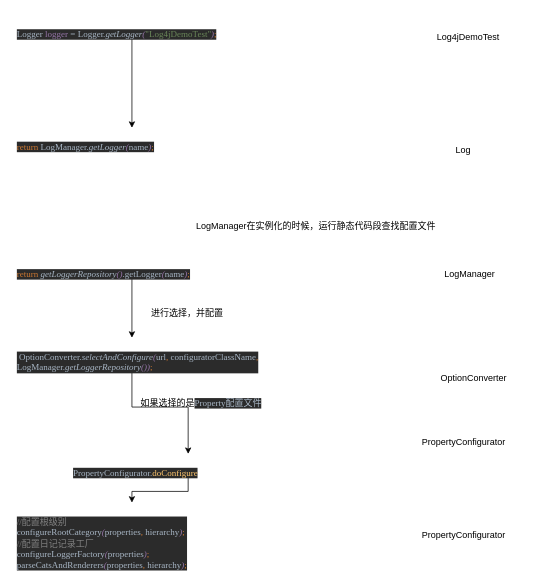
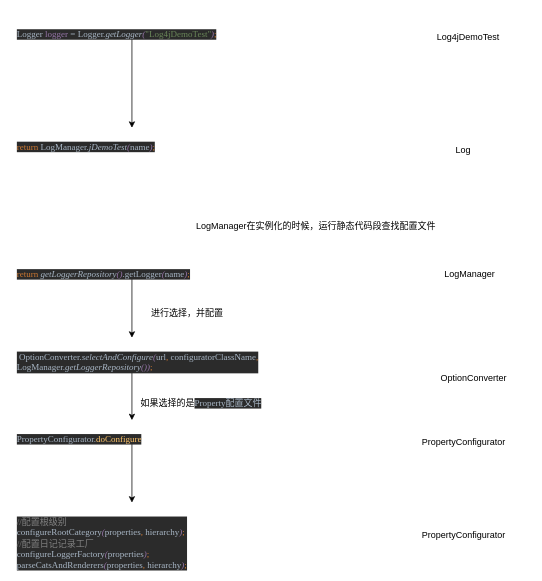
  <mxCell id="0" />
  <mxCell id="1" parent="0" />
  <mxCell id="2" value="" style="edgeStyle=orthogonalEdgeStyle;rounded=0;orthogonalLoop=1;jettySize=auto;html=1;" edge="1" parent="1" source="3" target="4"><mxGeometry relative="1" as="geometry" /></mxCell>
  <mxCell id="3" value="&lt;pre style=&quot;background-color: #2b2b2b ; color: #a9b7c6 ; font-family: &amp;#34;menlo&amp;#34; ; font-size: 9.0pt&quot;&gt;Logger &lt;span style=&quot;color: #9876aa&quot;&gt;logger &lt;/span&gt;= Logger.&lt;span style=&quot;font-style: italic&quot;&gt;getLogger&lt;/span&gt;&lt;span style=&quot;color: #9876aa ; font-style: italic&quot;&gt;(&lt;/span&gt;&lt;span style=&quot;color: #6a8759&quot;&gt;&quot;Log4jDemoTest&quot;&lt;/span&gt;&lt;span style=&quot;color: #9876aa ; font-style: italic&quot;&gt;)&lt;/span&gt;&lt;span style=&quot;color: #cc7832&quot;&gt;;&lt;/span&gt;&lt;/pre&gt;" style="text;html=1;" vertex="1" parent="1"><mxGeometry x="20" y="20" width="310" height="30" as="geometry" /></mxCell>
- <mxCell id="4" value="&lt;pre style=&quot;background-color: #2b2b2b ; color: #a9b7c6 ; font-family: &amp;#34;menlo&amp;#34; ; font-size: 9.0pt&quot;&gt;&lt;span style=&quot;color: #cc7832&quot;&gt;return &lt;/span&gt;LogManager.&lt;span style=&quot;font-style: italic&quot;&gt;getLogger&lt;/span&gt;&lt;span style=&quot;color: #9876aa ; font-style: italic&quot;&gt;(&lt;/span&gt;name&lt;span style=&quot;color: #9876aa ; font-style: italic&quot;&gt;)&lt;/span&gt;&lt;span style=&quot;color: #cc7832&quot;&gt;;&lt;/span&gt;&lt;/pre&gt;" style="text;html=1;" vertex="1" parent="1"><mxGeometry x="20" y="170" width="310" height="30" as="geometry" /></mxCell>
+ <mxCell id="4" value="&lt;pre style=&quot;background-color: #2b2b2b ; color: #a9b7c6 ; font-family: &amp;#34;menlo&amp;#34; ; font-size: 9.0pt&quot;&gt;&lt;span style=&quot;color: #cc7832&quot;&gt;return &lt;/span&gt;LogManager.&lt;span style=&quot;font-style: italic&quot;&gt;jDemoTest&lt;/span&gt;&lt;span style=&quot;color: #9876aa ; font-style: italic&quot;&gt;(&lt;/span&gt;name&lt;span style=&quot;color: #9876aa ; font-style: italic&quot;&gt;)&lt;/span&gt;&lt;span style=&quot;color: #cc7832&quot;&gt;;&lt;/span&gt;&lt;/pre&gt;" style="text;html=1;" vertex="1" parent="1"><mxGeometry x="20" y="170" width="310" height="30" as="geometry" /></mxCell>
  <mxCell id="5" value="" style="edgeStyle=orthogonalEdgeStyle;rounded=0;orthogonalLoop=1;jettySize=auto;html=1;" edge="1" parent="1" source="6" target="8"><mxGeometry relative="1" as="geometry" /></mxCell>
  <mxCell id="6" value="&lt;pre style=&quot;background-color: #2b2b2b ; color: #a9b7c6 ; font-family: &amp;#34;menlo&amp;#34; ; font-size: 9.0pt&quot;&gt;&lt;pre style=&quot;font-family: &amp;#34;menlo&amp;#34; ; font-size: 9pt&quot;&gt;&lt;span style=&quot;color: #cc7832&quot;&gt;return &lt;/span&gt;&lt;span style=&quot;font-style: italic&quot;&gt;getLoggerRepository&lt;/span&gt;&lt;span style=&quot;color: #9876aa ; font-style: italic&quot;&gt;()&lt;/span&gt;.getLogger&lt;span style=&quot;color: #9876aa ; font-style: italic&quot;&gt;(&lt;/span&gt;name&lt;span style=&quot;color: #9876aa ; font-style: italic&quot;&gt;)&lt;/span&gt;&lt;span style=&quot;color: #cc7832&quot;&gt;;&lt;/span&gt;&lt;/pre&gt;&lt;/pre&gt;" style="text;html=1;" vertex="1" parent="1"><mxGeometry x="20" y="340" width="310" height="30" as="geometry" /></mxCell>
  <mxCell id="7" value="" style="edgeStyle=orthogonalEdgeStyle;rounded=0;orthogonalLoop=1;jettySize=auto;html=1;" edge="1" parent="1" source="8" target="10"><mxGeometry relative="1" as="geometry" /></mxCell>
  <mxCell id="8" value="&lt;pre style=&quot;background-color: #2b2b2b ; color: #a9b7c6 ; font-family: &amp;#34;menlo&amp;#34; ; font-size: 9.0pt&quot;&gt;&lt;pre style=&quot;font-family: &amp;#34;menlo&amp;#34; ; font-size: 9pt&quot;&gt;&lt;pre style=&quot;font-family: &amp;#34;menlo&amp;#34; ; font-size: 9pt&quot;&gt; OptionConverter.&lt;span style=&quot;font-style: italic&quot;&gt;selectAndConfigure&lt;/span&gt;&lt;span style=&quot;color: #9876aa ; font-style: italic&quot;&gt;(&lt;/span&gt;url&lt;span style=&quot;color: #cc7832&quot;&gt;, &lt;/span&gt;configuratorClassName&lt;span style=&quot;color: #cc7832&quot;&gt;,&lt;br&gt;&lt;/span&gt;LogManager.&lt;span style=&quot;font-style: italic&quot;&gt;getLoggerRepository&lt;/span&gt;&lt;span style=&quot;color: #9876aa ; font-style: italic&quot;&gt;())&lt;/span&gt;&lt;span style=&quot;color: #cc7832&quot;&gt;;&lt;/span&gt;&lt;/pre&gt;&lt;/pre&gt;&lt;/pre&gt;" style="text;html=1;" vertex="1" parent="1"><mxGeometry x="20" y="450" width="310" height="30" as="geometry" /></mxCell>
  <mxCell id="9" value="" style="edgeStyle=orthogonalEdgeStyle;rounded=0;orthogonalLoop=1;jettySize=auto;html=1;" edge="1" parent="1" source="10" target="11"><mxGeometry relative="1" as="geometry" /></mxCell>
- <mxCell id="10" value="&lt;pre style=&quot;background-color: #2b2b2b ; color: #a9b7c6 ; font-family: &amp;#34;menlo&amp;#34; ; font-size: 9.0pt&quot;&gt;&lt;pre style=&quot;font-family: &amp;#34;menlo&amp;#34; ; font-size: 9pt&quot;&gt;&lt;pre style=&quot;font-family: &amp;#34;menlo&amp;#34; ; font-size: 9pt&quot;&gt;&lt;pre style=&quot;font-family: &amp;#34;menlo&amp;#34; ; font-size: 9pt&quot;&gt;PropertyConfigurator.&lt;span style=&quot;color: #ffc66d&quot;&gt;doConfigure&lt;/span&gt;&lt;/pre&gt;&lt;/pre&gt;&lt;/pre&gt;&lt;/pre&gt;" style="text;html=1;" vertex="1" parent="1"><mxGeometry x="95" y="605" width="310" height="30" as="geometry" /></mxCell>
+ <mxCell id="10" value="&lt;pre style=&quot;background-color: #2b2b2b ; color: #a9b7c6 ; font-family: &amp;#34;menlo&amp;#34; ; font-size: 9.0pt&quot;&gt;&lt;pre style=&quot;font-family: &amp;#34;menlo&amp;#34; ; font-size: 9pt&quot;&gt;&lt;pre style=&quot;font-family: &amp;#34;menlo&amp;#34; ; font-size: 9pt&quot;&gt;&lt;pre style=&quot;font-family: &amp;#34;menlo&amp;#34; ; font-size: 9pt&quot;&gt;PropertyConfigurator.&lt;span style=&quot;color: #ffc66d&quot;&gt;doConfigure&lt;/span&gt;&lt;/pre&gt;&lt;/pre&gt;&lt;/pre&gt;&lt;/pre&gt;" style="text;html=1;" vertex="1" parent="1"><mxGeometry x="20" y="560" width="310" height="30" as="geometry" /></mxCell>
  <mxCell id="11" value="&lt;pre style=&quot;background-color: #2b2b2b ; color: #a9b7c6 ; font-family: &amp;#34;menlo&amp;#34; ; font-size: 9.0pt&quot;&gt;&lt;pre style=&quot;font-family: &amp;#34;menlo&amp;#34; ; font-size: 9pt&quot;&gt;&lt;pre style=&quot;font-family: &amp;#34;menlo&amp;#34; ; font-size: 9pt&quot;&gt;&lt;pre style=&quot;font-family: &amp;#34;menlo&amp;#34; ; font-size: 9pt&quot;&gt;&lt;pre style=&quot;font-family: &amp;#34;menlo&amp;#34; ; font-size: 9pt&quot;&gt;&lt;span style=&quot;color: #808080&quot;&gt;//配置根级别&lt;br&gt;&lt;/span&gt;configureRootCategory&lt;span style=&quot;color: #9876aa ; font-style: italic&quot;&gt;(&lt;/span&gt;properties&lt;span style=&quot;color: #cc7832&quot;&gt;, &lt;/span&gt;hierarchy&lt;span style=&quot;color: #9876aa ; font-style: italic&quot;&gt;)&lt;/span&gt;&lt;span style=&quot;color: #cc7832&quot;&gt;;&lt;br&gt;&lt;/span&gt;&lt;span style=&quot;color: #808080&quot;&gt;//配置日记记录工厂&lt;br&gt;&lt;/span&gt;configureLoggerFactory&lt;span style=&quot;color: #9876aa ; font-style: italic&quot;&gt;(&lt;/span&gt;properties&lt;span style=&quot;color: #9876aa ; font-style: italic&quot;&gt;)&lt;/span&gt;&lt;span style=&quot;color: #cc7832&quot;&gt;;&lt;br&gt;&lt;/span&gt;parseCatsAndRenderers&lt;span style=&quot;color: #9876aa ; font-style: italic&quot;&gt;(&lt;/span&gt;properties&lt;span style=&quot;color: #cc7832&quot;&gt;, &lt;/span&gt;hierarchy&lt;span style=&quot;color: #9876aa ; font-style: italic&quot;&gt;)&lt;/span&gt;&lt;span style=&quot;color: #cc7832&quot;&gt;;&lt;/span&gt;&lt;/pre&gt;&lt;/pre&gt;&lt;/pre&gt;&lt;/pre&gt;&lt;/pre&gt;" style="text;html=1;" vertex="1" parent="1"><mxGeometry x="20" y="670" width="310" height="30" as="geometry" /></mxCell>
  <mxCell id="12" value="LogManager在实例化的时候，运行静态代码段查找配置文件" style="text;html=1;resizable=0;points=[];autosize=1;align=left;verticalAlign=top;spacingTop=-4;" vertex="1" parent="1"><mxGeometry x="259" y="292" width="330" height="20" as="geometry" /></mxCell>
  <mxCell id="13" value="进行选择，并配置" style="text;html=1;resizable=0;points=[];autosize=1;align=left;verticalAlign=top;spacingTop=-4;" vertex="1" parent="1"><mxGeometry x="199" y="407" width="110" height="20" as="geometry" /></mxCell>
  <mxCell id="14" value="如果选择的是&lt;span style=&quot;background-color: rgb(43 , 43 , 43) ; color: rgb(169 , 183 , 198) ; font-family: &amp;#34;menlo&amp;#34; ; font-size: 9pt&quot;&gt;Property配置文件&lt;/span&gt;" style="text;html=1;resizable=0;points=[];autosize=1;align=left;verticalAlign=top;spacingTop=-4;" vertex="1" parent="1"><mxGeometry x="185" y="528" width="190" height="20" as="geometry" /></mxCell>
  <mxCell id="15" value="Log4jDemoTest" style="text;html=1;resizable=0;points=[];autosize=1;align=left;verticalAlign=top;spacingTop=-4;" vertex="1" parent="1"><mxGeometry x="580" y="40" width="100" height="20" as="geometry" /></mxCell>
  <mxCell id="16" value="Log" style="text;html=1;resizable=0;points=[];autosize=1;align=left;verticalAlign=top;spacingTop=-4;" vertex="1" parent="1"><mxGeometry x="605" y="190" width="50" height="20" as="geometry" /></mxCell>
  <mxCell id="17" value="LogManager" style="text;html=1;resizable=0;points=[];autosize=1;align=left;verticalAlign=top;spacingTop=-4;" vertex="1" parent="1"><mxGeometry x="590" y="355" width="80" height="20" as="geometry" /></mxCell>
  <mxCell id="18" value="OptionConverter" style="text;html=1;" vertex="1" parent="1"><mxGeometry x="585" y="490" width="110" height="30" as="geometry" /></mxCell>
  <mxCell id="19" value="PropertyConfigurator" style="text;html=1;" vertex="1" parent="1"><mxGeometry x="560" y="575" width="140" height="30" as="geometry" /></mxCell>
  <mxCell id="20" value="PropertyConfigurator" style="text;html=1;" vertex="1" parent="1"><mxGeometry x="560" y="700" width="140" height="30" as="geometry" /></mxCell>
